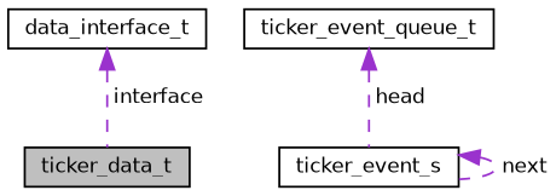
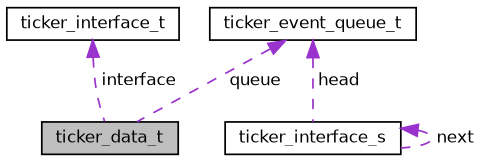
  digraph {
    node [color=black fillcolor=white fontname=Helvetica fontsize=10 shape=record style=filled]
    edge [color=darkorchid3 dir=back fontname=Helvetica fontsize=10 labelfontname=Helvetica labelfontsize=10 style=dashed]
    n1 [fillcolor=grey75 fontcolor=black height=0.2 label=ticker_data_t width=0.4]
-   n2 [height=0.2 label=data_interface_t width=0.4]
+   n2 [height=0.2 label=ticker_interface_t width=0.4]
    n3 [height=0.2 label=ticker_event_queue_t width=0.4]
-   n4 [height=0.2 label=ticker_event_s width=0.4]
+   n4 [height=0.2 label=ticker_interface_s width=0.4]
    n2 -> n1 [label=" interface"]
+   n3 -> n1 [label=" queue"]
    n3 -> n4 [label=" head"]
    n4 -> n4 [label=" next"]
  }
